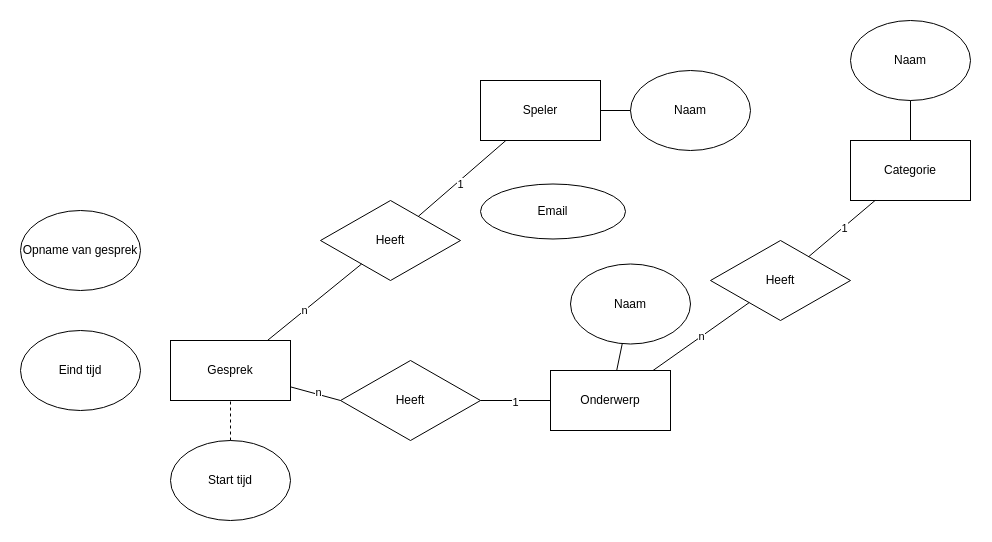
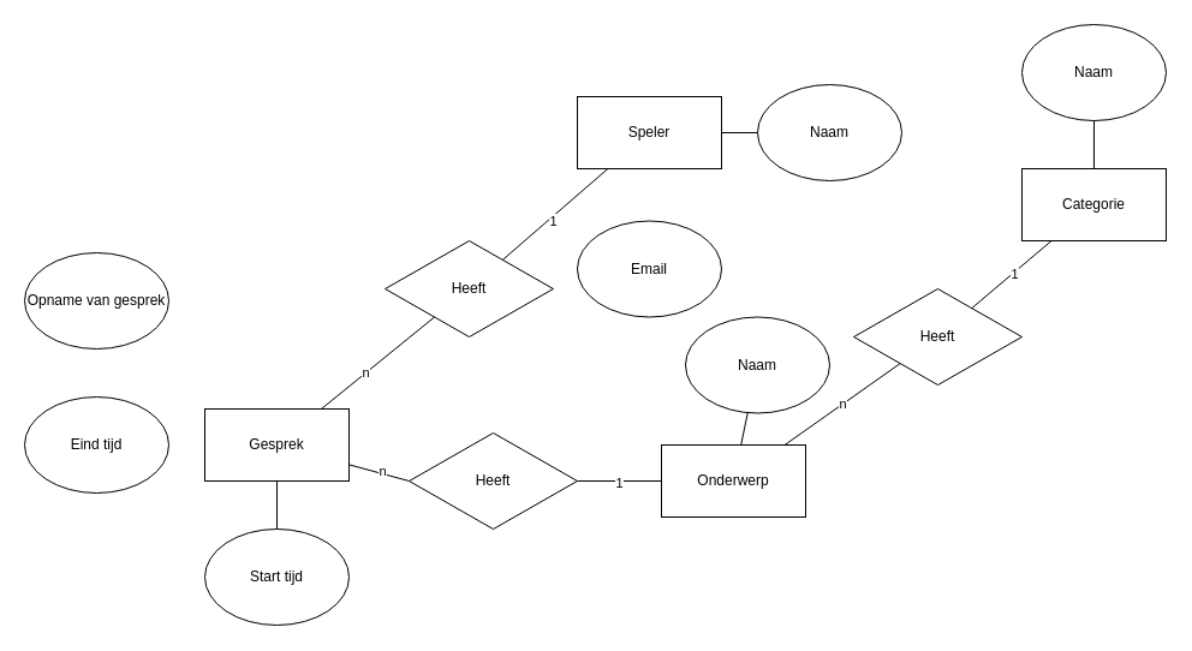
  <mxCell id="0" />
  <mxCell id="1" parent="0" />
  <mxCell id="2" value="Speler" style="rounded=0;whiteSpace=wrap;html=1;" parent="1" vertex="1"><mxGeometry x="480" y="80" width="120" height="60" as="geometry" /></mxCell>
  <mxCell id="3" value="Naam" style="ellipse;whiteSpace=wrap;html=1;" parent="1" vertex="1"><mxGeometry x="630" y="70" width="120" height="80" as="geometry" /></mxCell>
- <mxCell id="4" value="Email" style="ellipse;whiteSpace=wrap;html=1;" parent="1" vertex="1"><mxGeometry x="480" y="183.5" width="145" height="55" as="geometry" /></mxCell>
+ <mxCell id="4" value="Email" style="ellipse;whiteSpace=wrap;html=1;" parent="1" vertex="1"><mxGeometry x="480" y="183.5" width="120" height="80" as="geometry" /></mxCell>
  <mxCell id="5" value="" style="endArrow=none;html=1;rounded=0;" parent="1" source="2" target="3" edge="1"><mxGeometry width="50" height="50" relative="1" as="geometry"><mxPoint x="520" y="140" as="sourcePoint" /><mxPoint x="570" y="90" as="targetPoint" /></mxGeometry></mxCell>
  <mxCell id="6" value="Gesprek" style="rounded=0;whiteSpace=wrap;html=1;" parent="1" vertex="1"><mxGeometry x="170" y="340" width="120" height="60" as="geometry" /></mxCell>
  <mxCell id="7" value="Start tijd" style="ellipse;whiteSpace=wrap;html=1;" parent="1" vertex="1"><mxGeometry x="170" y="440" width="120" height="80" as="geometry" /></mxCell>
  <mxCell id="8" value="Eind tijd" style="ellipse;whiteSpace=wrap;html=1;" parent="1" vertex="1"><mxGeometry x="20" y="330" width="120" height="80" as="geometry" /></mxCell>
  <mxCell id="9" value="Opname van gesprek" style="ellipse;whiteSpace=wrap;html=1;" parent="1" vertex="1"><mxGeometry x="20" y="210" width="120" height="80" as="geometry" /></mxCell>
  <mxCell id="10" value="Heeft" style="rhombus;whiteSpace=wrap;html=1;" parent="1" vertex="1"><mxGeometry x="320" y="200" width="140" height="80" as="geometry" /></mxCell>
- <mxCell id="11" value="" style="endArrow=none;html=1;rounded=0;dashed=1;" parent="1" source="7" target="6" edge="1"><mxGeometry width="50" height="50" relative="1" as="geometry"><mxPoint x="240" y="370" as="sourcePoint" /><mxPoint x="290" y="320" as="targetPoint" /></mxGeometry></mxCell>
+ <mxCell id="11" value="" style="endArrow=none;html=1;rounded=0;" parent="1" source="7" target="6" edge="1"><mxGeometry width="50" height="50" relative="1" as="geometry"><mxPoint x="240" y="370" as="sourcePoint" /><mxPoint x="290" y="320" as="targetPoint" /></mxGeometry></mxCell>
  <mxCell id="12" value="" style="endArrow=none;html=1;rounded=0;" parent="1" source="6" target="10" edge="1"><mxGeometry width="50" height="50" relative="1" as="geometry"><mxPoint x="420" y="290" as="sourcePoint" /><mxPoint x="470" y="240" as="targetPoint" /></mxGeometry></mxCell>
  <mxCell id="13" value="n" style="edgeLabel;html=1;align=center;verticalAlign=middle;resizable=0;points=[];" parent="12" vertex="1" connectable="0"><mxGeometry x="-0.233" relative="1" as="geometry"><mxPoint y="-1" as="offset" /></mxGeometry></mxCell>
  <mxCell id="14" value="" style="endArrow=none;html=1;rounded=0;" parent="1" source="10" target="2" edge="1"><mxGeometry width="50" height="50" relative="1" as="geometry"><mxPoint x="420" y="230" as="sourcePoint" /><mxPoint x="470" y="180" as="targetPoint" /></mxGeometry></mxCell>
  <mxCell id="15" value="1" style="edgeLabel;html=1;align=center;verticalAlign=middle;resizable=0;points=[];" parent="14" vertex="1" connectable="0"><mxGeometry x="0.054" y="-6" relative="1" as="geometry"><mxPoint x="-8" y="3" as="offset" /></mxGeometry></mxCell>
  <mxCell id="16" value="Onderwerp" style="rounded=0;whiteSpace=wrap;html=1;" vertex="1" parent="1"><mxGeometry x="550" y="370" width="120" height="60" as="geometry" /></mxCell>
  <mxCell id="17" value="Naam" style="ellipse;whiteSpace=wrap;html=1;" vertex="1" parent="1"><mxGeometry x="570" y="263.5" width="120" height="80" as="geometry" /></mxCell>
  <mxCell id="18" value="Heeft" style="rhombus;whiteSpace=wrap;html=1;" vertex="1" parent="1"><mxGeometry x="340" y="360" width="140" height="80" as="geometry" /></mxCell>
  <mxCell id="19" value="" style="endArrow=none;html=1;rounded=0;entryX=0;entryY=0.5;entryDx=0;entryDy=0;" edge="1" parent="1" source="6" target="18"><mxGeometry width="50" height="50" relative="1" as="geometry"><mxPoint x="570" y="360" as="sourcePoint" /><mxPoint x="620" y="310" as="targetPoint" /></mxGeometry></mxCell>
  <mxCell id="20" value="n" style="edgeLabel;html=1;align=center;verticalAlign=middle;resizable=0;points=[];" vertex="1" connectable="0" parent="19"><mxGeometry x="0.065" y="1" relative="1" as="geometry"><mxPoint y="-1" as="offset" /></mxGeometry></mxCell>
  <mxCell id="21" value="" style="endArrow=none;html=1;rounded=0;exitX=1;exitY=0.5;exitDx=0;exitDy=0;" edge="1" parent="1" source="18" target="16"><mxGeometry width="50" height="50" relative="1" as="geometry"><mxPoint x="520" y="390" as="sourcePoint" /><mxPoint x="620" y="310" as="targetPoint" /></mxGeometry></mxCell>
  <mxCell id="22" value="1" style="edgeLabel;html=1;align=center;verticalAlign=middle;resizable=0;points=[];" vertex="1" connectable="0" parent="21"><mxGeometry x="-0.022" y="-1" relative="1" as="geometry"><mxPoint as="offset" /></mxGeometry></mxCell>
  <mxCell id="23" value="" style="endArrow=none;html=1;rounded=0;" edge="1" parent="1" source="16" target="17"><mxGeometry width="50" height="50" relative="1" as="geometry"><mxPoint x="570" y="360" as="sourcePoint" /><mxPoint x="620" y="310" as="targetPoint" /></mxGeometry></mxCell>
  <mxCell id="24" value="Categorie" style="rounded=0;whiteSpace=wrap;html=1;" vertex="1" parent="1"><mxGeometry x="850" y="140" width="120" height="60" as="geometry" /></mxCell>
  <mxCell id="25" value="Heeft" style="rhombus;whiteSpace=wrap;html=1;" vertex="1" parent="1"><mxGeometry x="710" y="240" width="140" height="80" as="geometry" /></mxCell>
  <mxCell id="26" value="" style="endArrow=none;html=1;rounded=0;" edge="1" parent="1" source="16" target="25"><mxGeometry width="50" height="50" relative="1" as="geometry"><mxPoint x="860" y="340" as="sourcePoint" /><mxPoint x="910" y="290" as="targetPoint" /></mxGeometry></mxCell>
  <mxCell id="27" value="n" style="edgeLabel;html=1;align=center;verticalAlign=middle;resizable=0;points=[];" vertex="1" connectable="0" parent="26"><mxGeometry x="-0.004" y="1" relative="1" as="geometry"><mxPoint as="offset" /></mxGeometry></mxCell>
  <mxCell id="28" value="" style="endArrow=none;html=1;rounded=0;" edge="1" parent="1" source="25" target="24"><mxGeometry width="50" height="50" relative="1" as="geometry"><mxPoint x="860" y="340" as="sourcePoint" /><mxPoint x="910" y="290" as="targetPoint" /></mxGeometry></mxCell>
  <mxCell id="29" value="1" style="edgeLabel;html=1;align=center;verticalAlign=middle;resizable=0;points=[];" vertex="1" connectable="0" parent="28"><mxGeometry x="0.068" y="-1" relative="1" as="geometry"><mxPoint as="offset" /></mxGeometry></mxCell>
  <mxCell id="30" value="Naam" style="ellipse;whiteSpace=wrap;html=1;" vertex="1" parent="1"><mxGeometry x="850" y="20" width="120" height="80" as="geometry" /></mxCell>
  <mxCell id="31" value="" style="endArrow=none;html=1;rounded=0;" edge="1" parent="1" source="24" target="30"><mxGeometry width="50" height="50" relative="1" as="geometry"><mxPoint x="860" y="220" as="sourcePoint" /><mxPoint x="910" y="170" as="targetPoint" /></mxGeometry></mxCell>
